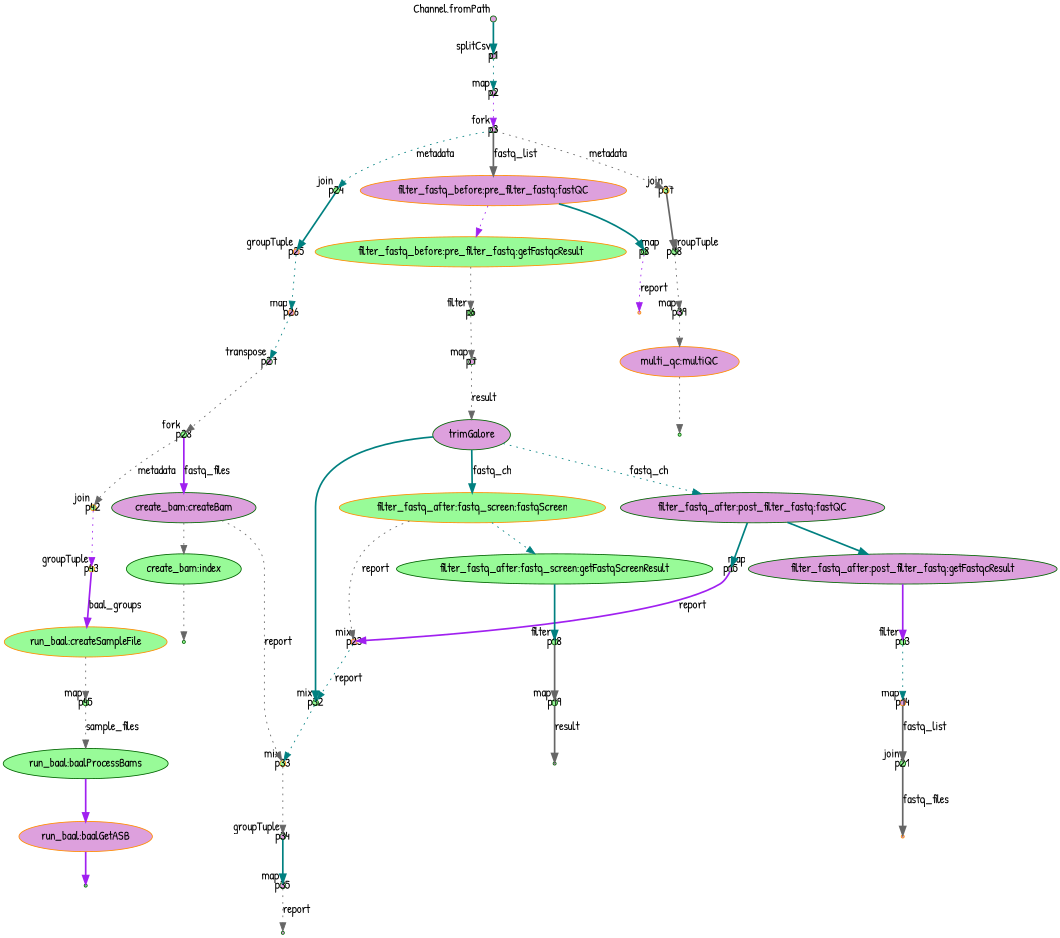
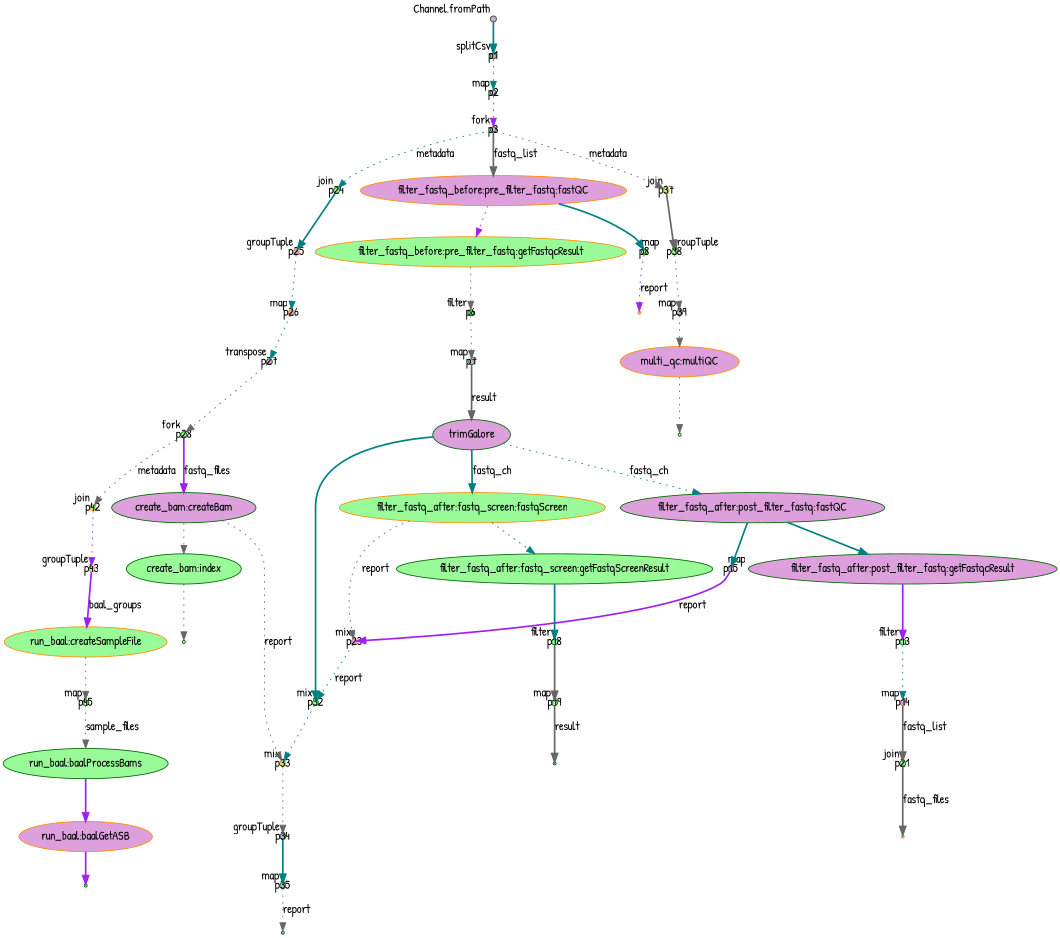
  digraph {
    fontname="Patrick Hand"
    node [color=darkgreen fillcolor=plum fixedsize=true fontname="Patrick Hand" shape=circle style=filled]
    edge [color=gray40 fontname="Patrick Hand" style=dotted]
    p0 [shape=point width=0.1 xlabel="Channel.fromPath"]
    p1 [width=0.1 xlabel=splitCsv]
    p2 [width=0.1 xlabel=map]
    p3 [width=0.1 xlabel=fork]
    p24 [fillcolor=palegreen width=0.1 xlabel=join]
    n6 [color=darkorange label="filter_fastq_before:pre_filter_fastq:fastQC" fixedsize="" shape=""]
    p37 [color=darkorange fillcolor=palegreen width=0.1 xlabel=join]
    p25 [color=darkorange width=0.1 xlabel=groupTuple]
    n9 [color=darkorange fillcolor=palegreen label="filter_fastq_before:pre_filter_fastq:getFastqcResult" fixedsize="" shape=""]
    p8 [fillcolor=palegreen width=0.1 xlabel=map]
    p38 [fillcolor=palegreen width=0.1 xlabel=groupTuple]
    p26 [color=darkorange width=0.1 xlabel=map]
    p6 [fillcolor=palegreen width=0.1 xlabel=filter]
    p9 [color=darkorange shape=point fixedsize=""]
    p7 [width=0.1 xlabel=map]
    n16 [label=trimGalore fixedsize="" shape=""]
    n17 [label="filter_fastq_after:post_filter_fastq:fastQC" fixedsize="" shape=""]
    p32 [fillcolor=palegreen width=0.1 xlabel=mix]
    n19 [color=darkorange fillcolor=palegreen label="filter_fastq_after:fastq_screen:fastqScreen" fixedsize="" shape=""]
    n20 [label="filter_fastq_after:post_filter_fastq:getFastqcResult" fixedsize="" shape=""]
    p15 [width=0.1 xlabel=map]
    p33 [color=darkorange fillcolor=palegreen width=0.1 xlabel=mix]
    p23 [color=darkorange width=0.1 xlabel=mix]
    n24 [fillcolor=palegreen label="filter_fastq_after:fastq_screen:getFastqScreenResult" fixedsize="" shape=""]
    p13 [fillcolor=palegreen width=0.1 xlabel=filter]
    p34 [width=0.1 xlabel=groupTuple]
    p14 [color=darkorange width=0.1 xlabel=map]
    p21 [fillcolor=palegreen width=0.1 xlabel=join]
    p22 [color=darkorange shape=point fixedsize=""]
    p18 [fillcolor=palegreen width=0.1 xlabel=filter]
    p19 [fillcolor=palegreen width=0.1 xlabel=map]
    p20 [shape=point fixedsize=""]
    p27 [width=0.1 xlabel=transpose]
    p28 [fillcolor=palegreen width=0.1 xlabel=fork]
    p42 [color=darkorange fillcolor=palegreen width=0.1 xlabel=join]
    n36 [label="create_bam:createBam" fixedsize="" shape=""]
    p43 [color=darkorange fillcolor=palegreen width=0.1 xlabel=groupTuple]
    n38 [fillcolor=palegreen label="create_bam:index" fixedsize="" shape=""]
    n39 [color=darkorange fillcolor=palegreen label="run_baal:createSampleFile" fixedsize="" shape=""]
    p31 [fillcolor=palegreen shape=point fixedsize=""]
    p35 [width=0.1 xlabel=map]
    p36 [shape=point fixedsize=""]
    p39 [width=0.1 xlabel=map]
    n44 [color=darkorange label="multi_qc:multiQC" fixedsize="" shape=""]
    p41 [fillcolor=palegreen shape=point fixedsize=""]
    p45 [fillcolor=palegreen width=0.1 xlabel=map]
    n47 [fillcolor=palegreen label="run_baal:baalProcessBams" fixedsize="" shape=""]
    n48 [color=darkorange label="run_baal:baalGetASB" fixedsize="" shape=""]
    p48 [fillcolor=palegreen shape=point fixedsize=""]
    p0 -> p1 [color=teal style=bold]
    p1 -> p2 [color=teal]
    p2 -> p3 [color=purple]
    p3 -> p24 [color=teal label=metadata]
    p3 -> n6 [label=fastq_list style=bold]
    p3 -> p37 [label=metadata]
    p24 -> p25 [color=teal style=bold]
    n6 -> n9 [color=purple]
    n6 -> p8 [color=teal style=bold]
    p37 -> p38 [style=bold]
    p25 -> p26 [color=teal]
    n9 -> p6
    p8 -> p9 [color=purple label=report]
    p38 -> p39
    p26 -> p27 [color=teal]
    p6 -> p7
-   p7 -> n16 [label=result]
+   p7 -> n16 [label=result style=bold]
    n16 -> n17 [color=teal label=fastq_ch]
    n16 -> p32 [color=teal style=bold]
    n16 -> n19 [color=teal label=fastq_ch style=bold]
    n17 -> n20 [color=teal style=bold]
    n17 -> p15 [color=teal style=bold]
    p32 -> p33 [color=teal]
    n19 -> p23 [label=report]
    n19 -> n24 [color=teal]
    n20 -> p13 [color=purple style=bold]
    p15 -> p23 [color=purple label=report style=bold]
    p33 -> p34
    p23 -> p32 [color=teal label=report]
    n24 -> p18 [color=teal style=bold]
    p13 -> p14 [color=teal]
    p34 -> p35 [color=teal style=bold]
    p14 -> p21 [label=fastq_list style=bold]
    p21 -> p22 [label=fastq_files style=bold]
    p18 -> p19 [style=bold]
    p19 -> p20 [label=result style=bold]
    p27 -> p28
    p28 -> p42 [label=metadata]
    p28 -> n36 [color=purple label=fastq_files style=bold]
    p42 -> p43 [color=purple]
    n36 -> p33 [label=report]
    n36 -> n38
    p43 -> n39 [color=purple label=baal_groups style=bold]
    n38 -> p31
    n39 -> p45
    p35 -> p36 [label=report]
    p39 -> n44
    n44 -> p41
    p45 -> n47 [label=sample_files]
    n47 -> n48 [color=purple style=bold]
    n48 -> p48 [color=purple style=bold]
  }
